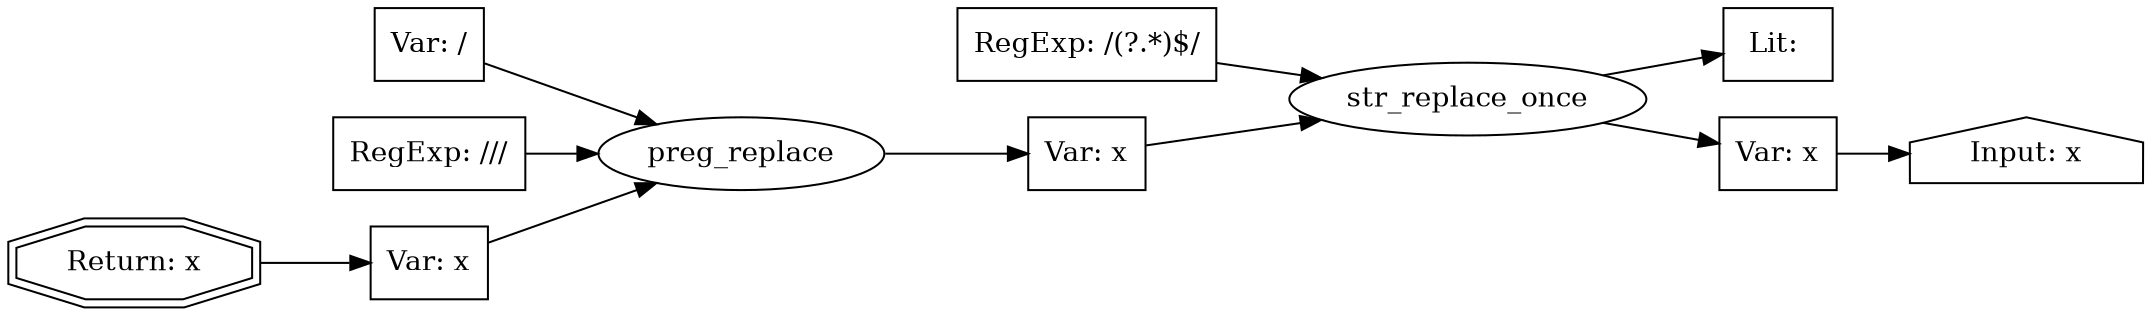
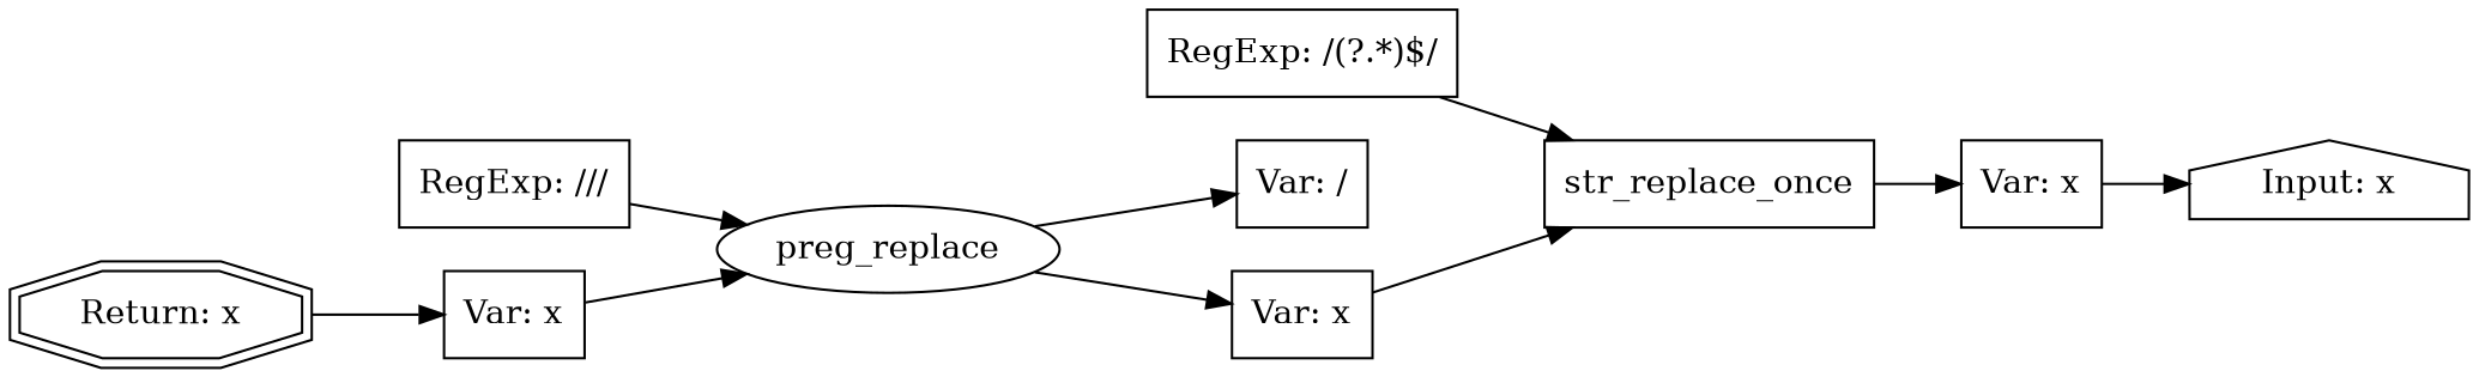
  digraph {
    rankdir=LR
    node [shape=box]
    n1 [label="Input: x" shape=house]
-   n2 [label=str_replace_once shape=ellipse]
-   n3 [label="Lit: "]
+   n2 [label=str_replace_once]
    n4 [label="Var: x"]
    n5 [label="RegExp: /(\?.*)$/"]
    n6 [label=preg_replace shape=ellipse]
    n7 [label="Var: /"]
    n8 [label="Var: x"]
    n9 [label="RegExp: /\//"]
    n10 [label="Var: x"]
    n11 [label="Return: x" shape=doubleoctagon]
-   n2 -> n3
    n2 -> n4
    n4 -> n1
    n5 -> n2
-   n7 -> n6
+   n6 -> n7
    n6 -> n8
    n8 -> n2
    n9 -> n6
    n10 -> n6
    n11 -> n10
  }
